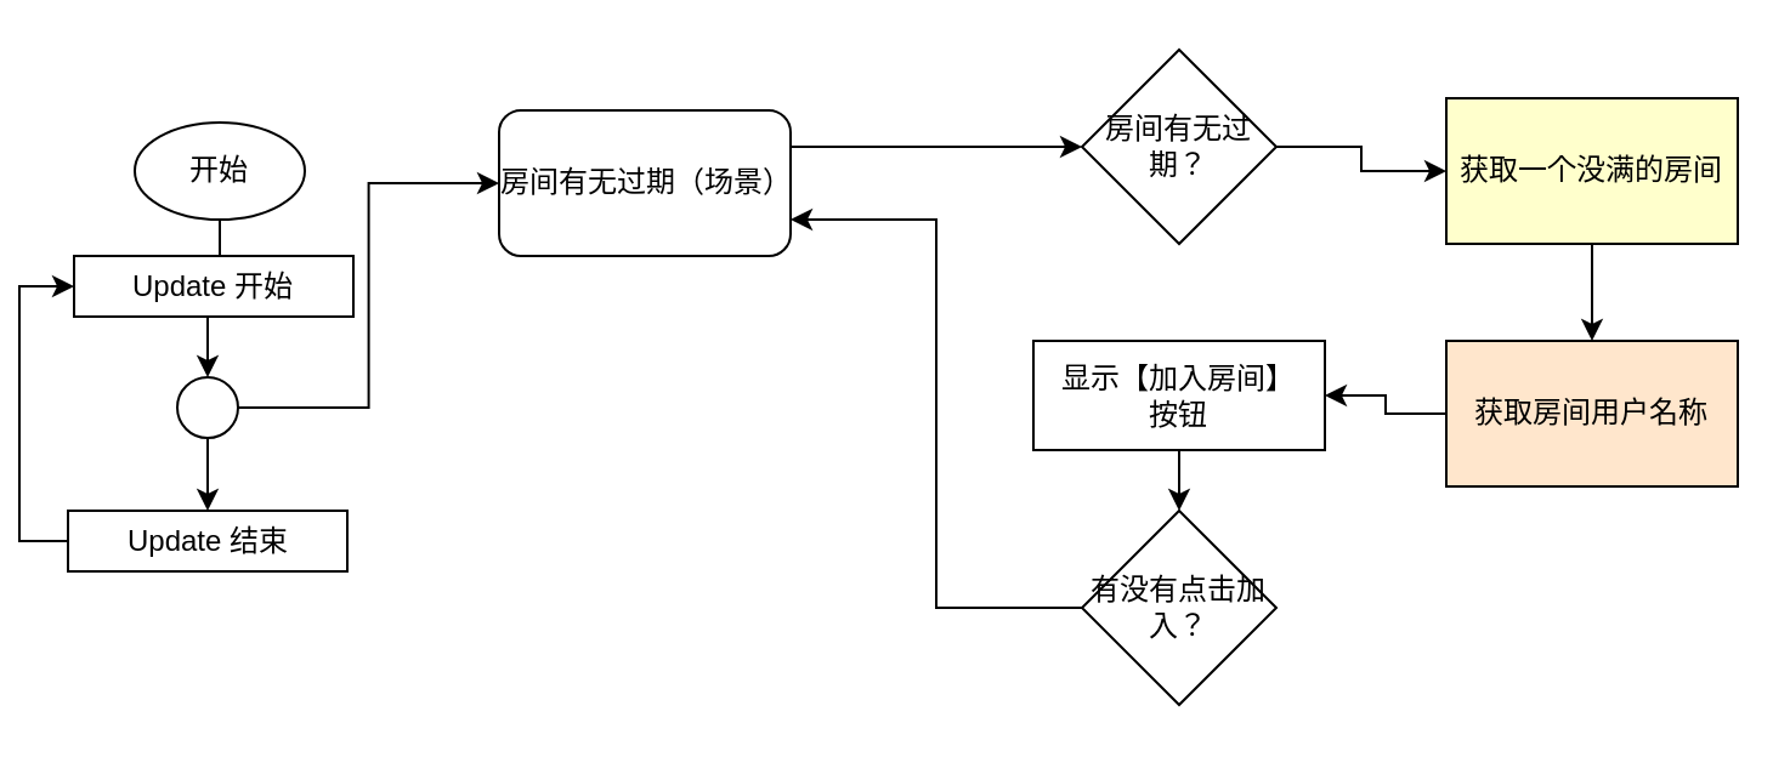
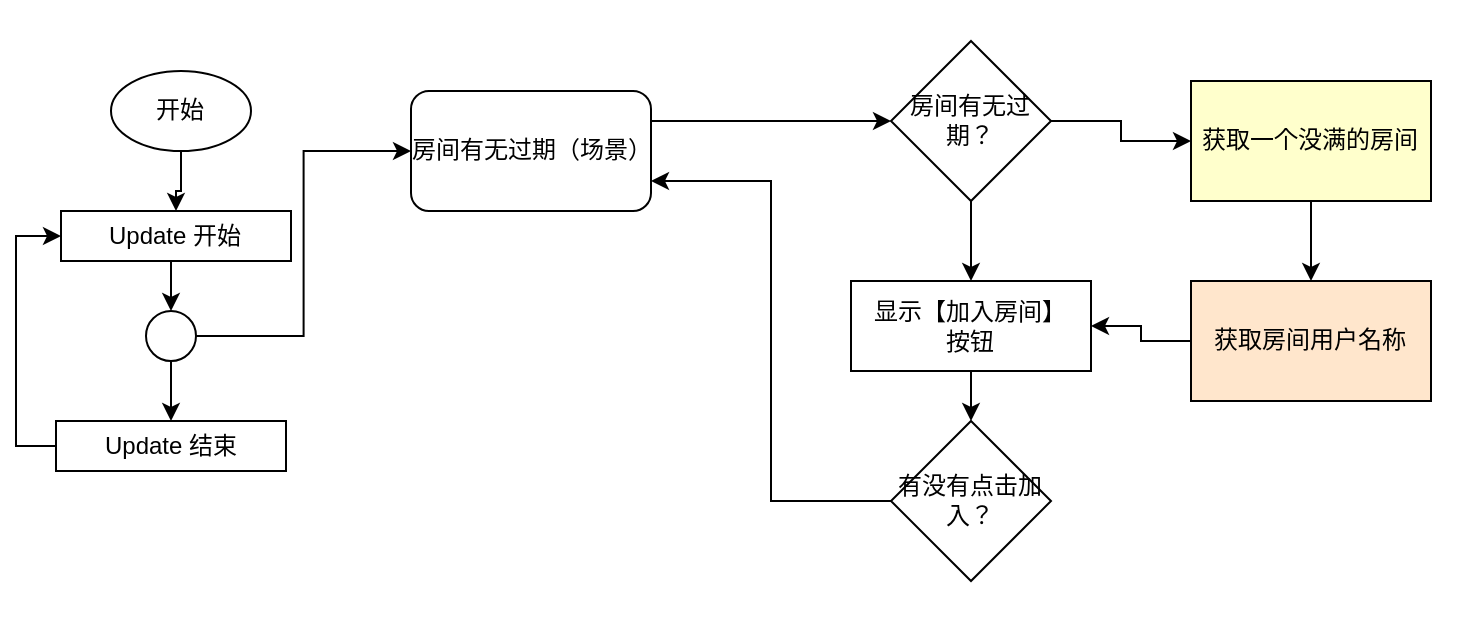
  <mxCell id="0" />
  <mxCell id="1" parent="0" />
  <mxCell id="2" value="" style="edgeStyle=orthogonalEdgeStyle;rounded=0;orthogonalLoop=1;jettySize=auto;html=1;" edge="1" parent="1" source="3" target="5"><mxGeometry relative="1" as="geometry" /></mxCell>
- <mxCell id="3" value="开始" style="ellipse;whiteSpace=wrap;html=1;" vertex="1" parent="1"><mxGeometry x="48" y="50" width="70" height="40" as="geometry" /></mxCell>
+ <mxCell id="3" value="开始" style="ellipse;whiteSpace=wrap;html=1;" vertex="1" parent="1"><mxGeometry x="48" y="35" width="70" height="40" as="geometry" /></mxCell>
  <mxCell id="4" style="edgeStyle=orthogonalEdgeStyle;rounded=0;orthogonalLoop=1;jettySize=auto;html=1;exitX=0.5;exitY=1;exitDx=0;exitDy=0;entryX=0.5;entryY=0;entryDx=0;entryDy=0;" edge="1" parent="1" source="5" target="10"><mxGeometry relative="1" as="geometry" /></mxCell>
  <mxCell id="5" value="Update 开始" style="whiteSpace=wrap;html=1;" vertex="1" parent="1"><mxGeometry x="23" y="105" width="115" height="25" as="geometry" /></mxCell>
  <mxCell id="6" value="" style="edgeStyle=orthogonalEdgeStyle;rounded=0;orthogonalLoop=1;jettySize=auto;html=1;" edge="1" parent="1" source="7" target="17"><mxGeometry relative="1" as="geometry" /></mxCell>
  <mxCell id="7" value="获取一个没满的房间" style="whiteSpace=wrap;html=1;fillColor=#FFFFCC;" vertex="1" parent="1"><mxGeometry x="588" y="40" width="120" height="60" as="geometry" /></mxCell>
  <mxCell id="8" style="edgeStyle=orthogonalEdgeStyle;rounded=0;orthogonalLoop=1;jettySize=auto;html=1;exitX=1;exitY=0.5;exitDx=0;exitDy=0;entryX=0;entryY=0.5;entryDx=0;entryDy=0;" edge="1" parent="1" source="10" target="12"><mxGeometry relative="1" as="geometry" /></mxCell>
  <mxCell id="9" style="edgeStyle=orthogonalEdgeStyle;rounded=0;orthogonalLoop=1;jettySize=auto;html=1;exitX=0.5;exitY=1;exitDx=0;exitDy=0;entryX=0.5;entryY=0;entryDx=0;entryDy=0;" edge="1" parent="1" source="10" target="23"><mxGeometry relative="1" as="geometry" /></mxCell>
  <mxCell id="10" value="" style="ellipse;whiteSpace=wrap;html=1;aspect=fixed;" vertex="1" parent="1"><mxGeometry x="65.5" y="155" width="25" height="25" as="geometry" /></mxCell>
  <mxCell id="11" style="edgeStyle=orthogonalEdgeStyle;rounded=0;orthogonalLoop=1;jettySize=auto;html=1;exitX=1;exitY=0.25;exitDx=0;exitDy=0;" edge="1" parent="1" source="12" target="15"><mxGeometry relative="1" as="geometry" /></mxCell>
  <mxCell id="12" value="房间有无过期（场景）" style="rounded=1;whiteSpace=wrap;html=1;" vertex="1" parent="1"><mxGeometry x="198" y="45" width="120" height="60" as="geometry" /></mxCell>
  <mxCell id="13" style="edgeStyle=orthogonalEdgeStyle;rounded=0;orthogonalLoop=1;jettySize=auto;html=1;exitX=1;exitY=0.5;exitDx=0;exitDy=0;entryX=0;entryY=0.5;entryDx=0;entryDy=0;" edge="1" parent="1" source="15" target="7"><mxGeometry relative="1" as="geometry" /></mxCell>
+ <mxCell id="14" style="edgeStyle=orthogonalEdgeStyle;rounded=0;orthogonalLoop=1;jettySize=auto;html=1;exitX=0.5;exitY=1;exitDx=0;exitDy=0;entryX=0.5;entryY=0;entryDx=0;entryDy=0;" edge="1" parent="1" source="15" target="19"><mxGeometry relative="1" as="geometry" /></mxCell>
  <mxCell id="15" value="房间有无过期？" style="rhombus;whiteSpace=wrap;html=1;" vertex="1" parent="1"><mxGeometry x="438" y="20" width="80" height="80" as="geometry" /></mxCell>
  <mxCell id="16" value="" style="edgeStyle=orthogonalEdgeStyle;rounded=0;orthogonalLoop=1;jettySize=auto;html=1;" edge="1" parent="1" source="17" target="19"><mxGeometry relative="1" as="geometry" /></mxCell>
  <mxCell id="17" value="获取房间用户名称" style="whiteSpace=wrap;html=1;fillColor=#ffe6cc;" vertex="1" parent="1"><mxGeometry x="588" y="140" width="120" height="60" as="geometry" /></mxCell>
  <mxCell id="18" value="" style="edgeStyle=orthogonalEdgeStyle;rounded=0;orthogonalLoop=1;jettySize=auto;html=1;" edge="1" parent="1" source="19" target="21"><mxGeometry relative="1" as="geometry" /></mxCell>
  <mxCell id="19" value="显示【加入房间】&lt;br&gt;按钮" style="whiteSpace=wrap;html=1;" vertex="1" parent="1"><mxGeometry x="418" y="140" width="120" height="45" as="geometry" /></mxCell>
  <mxCell id="20" style="edgeStyle=orthogonalEdgeStyle;rounded=0;orthogonalLoop=1;jettySize=auto;html=1;exitX=0;exitY=0.5;exitDx=0;exitDy=0;entryX=1;entryY=0.75;entryDx=0;entryDy=0;" edge="1" parent="1" source="21" target="12"><mxGeometry relative="1" as="geometry" /></mxCell>
  <mxCell id="21" value="有没有点击加入？" style="rhombus;whiteSpace=wrap;html=1;" vertex="1" parent="1"><mxGeometry x="438" y="210" width="80" height="80" as="geometry" /></mxCell>
  <mxCell id="22" style="edgeStyle=orthogonalEdgeStyle;rounded=0;orthogonalLoop=1;jettySize=auto;html=1;exitX=0;exitY=0.5;exitDx=0;exitDy=0;entryX=0;entryY=0.5;entryDx=0;entryDy=0;" edge="1" parent="1" source="23" target="5"><mxGeometry relative="1" as="geometry" /></mxCell>
  <mxCell id="23" value="Update 结束" style="whiteSpace=wrap;html=1;" vertex="1" parent="1"><mxGeometry x="20.5" y="210" width="115" height="25" as="geometry" /></mxCell>
